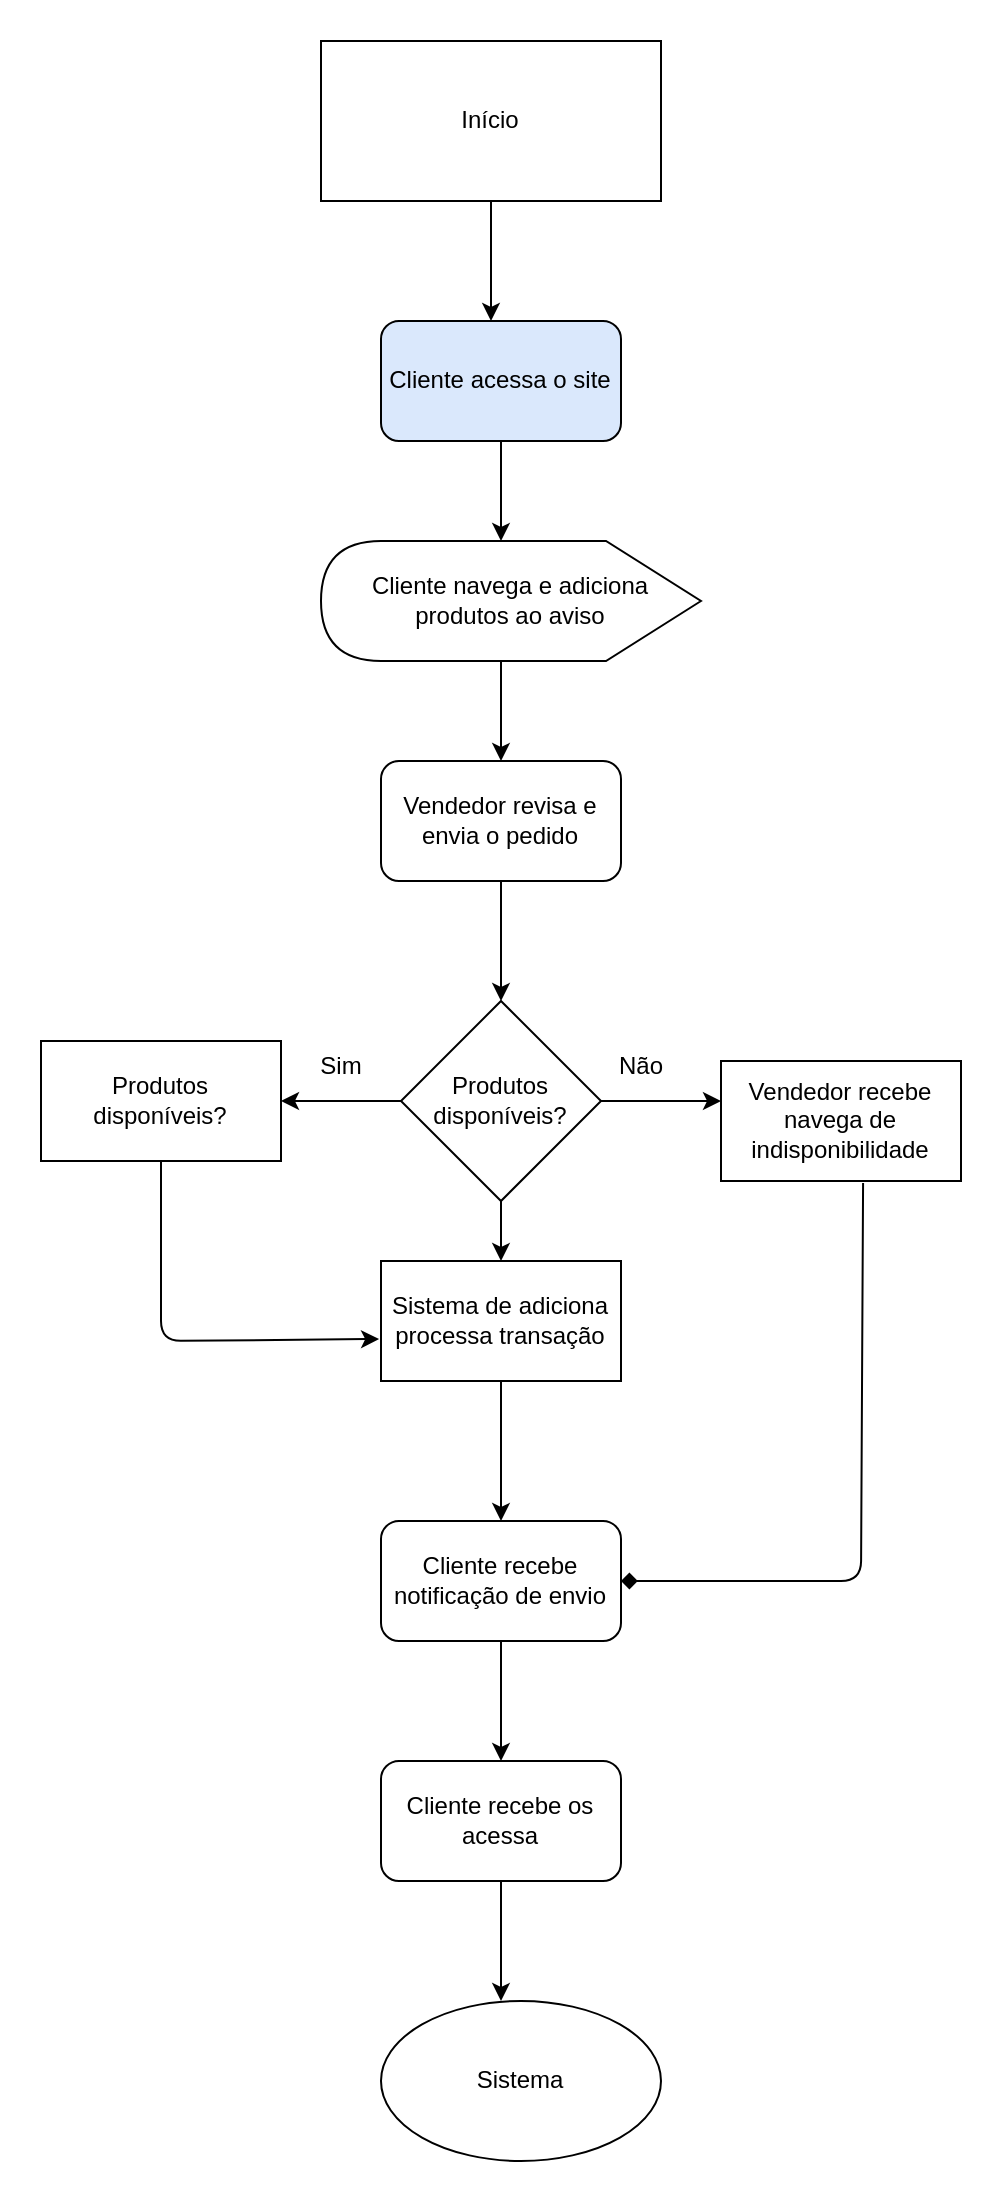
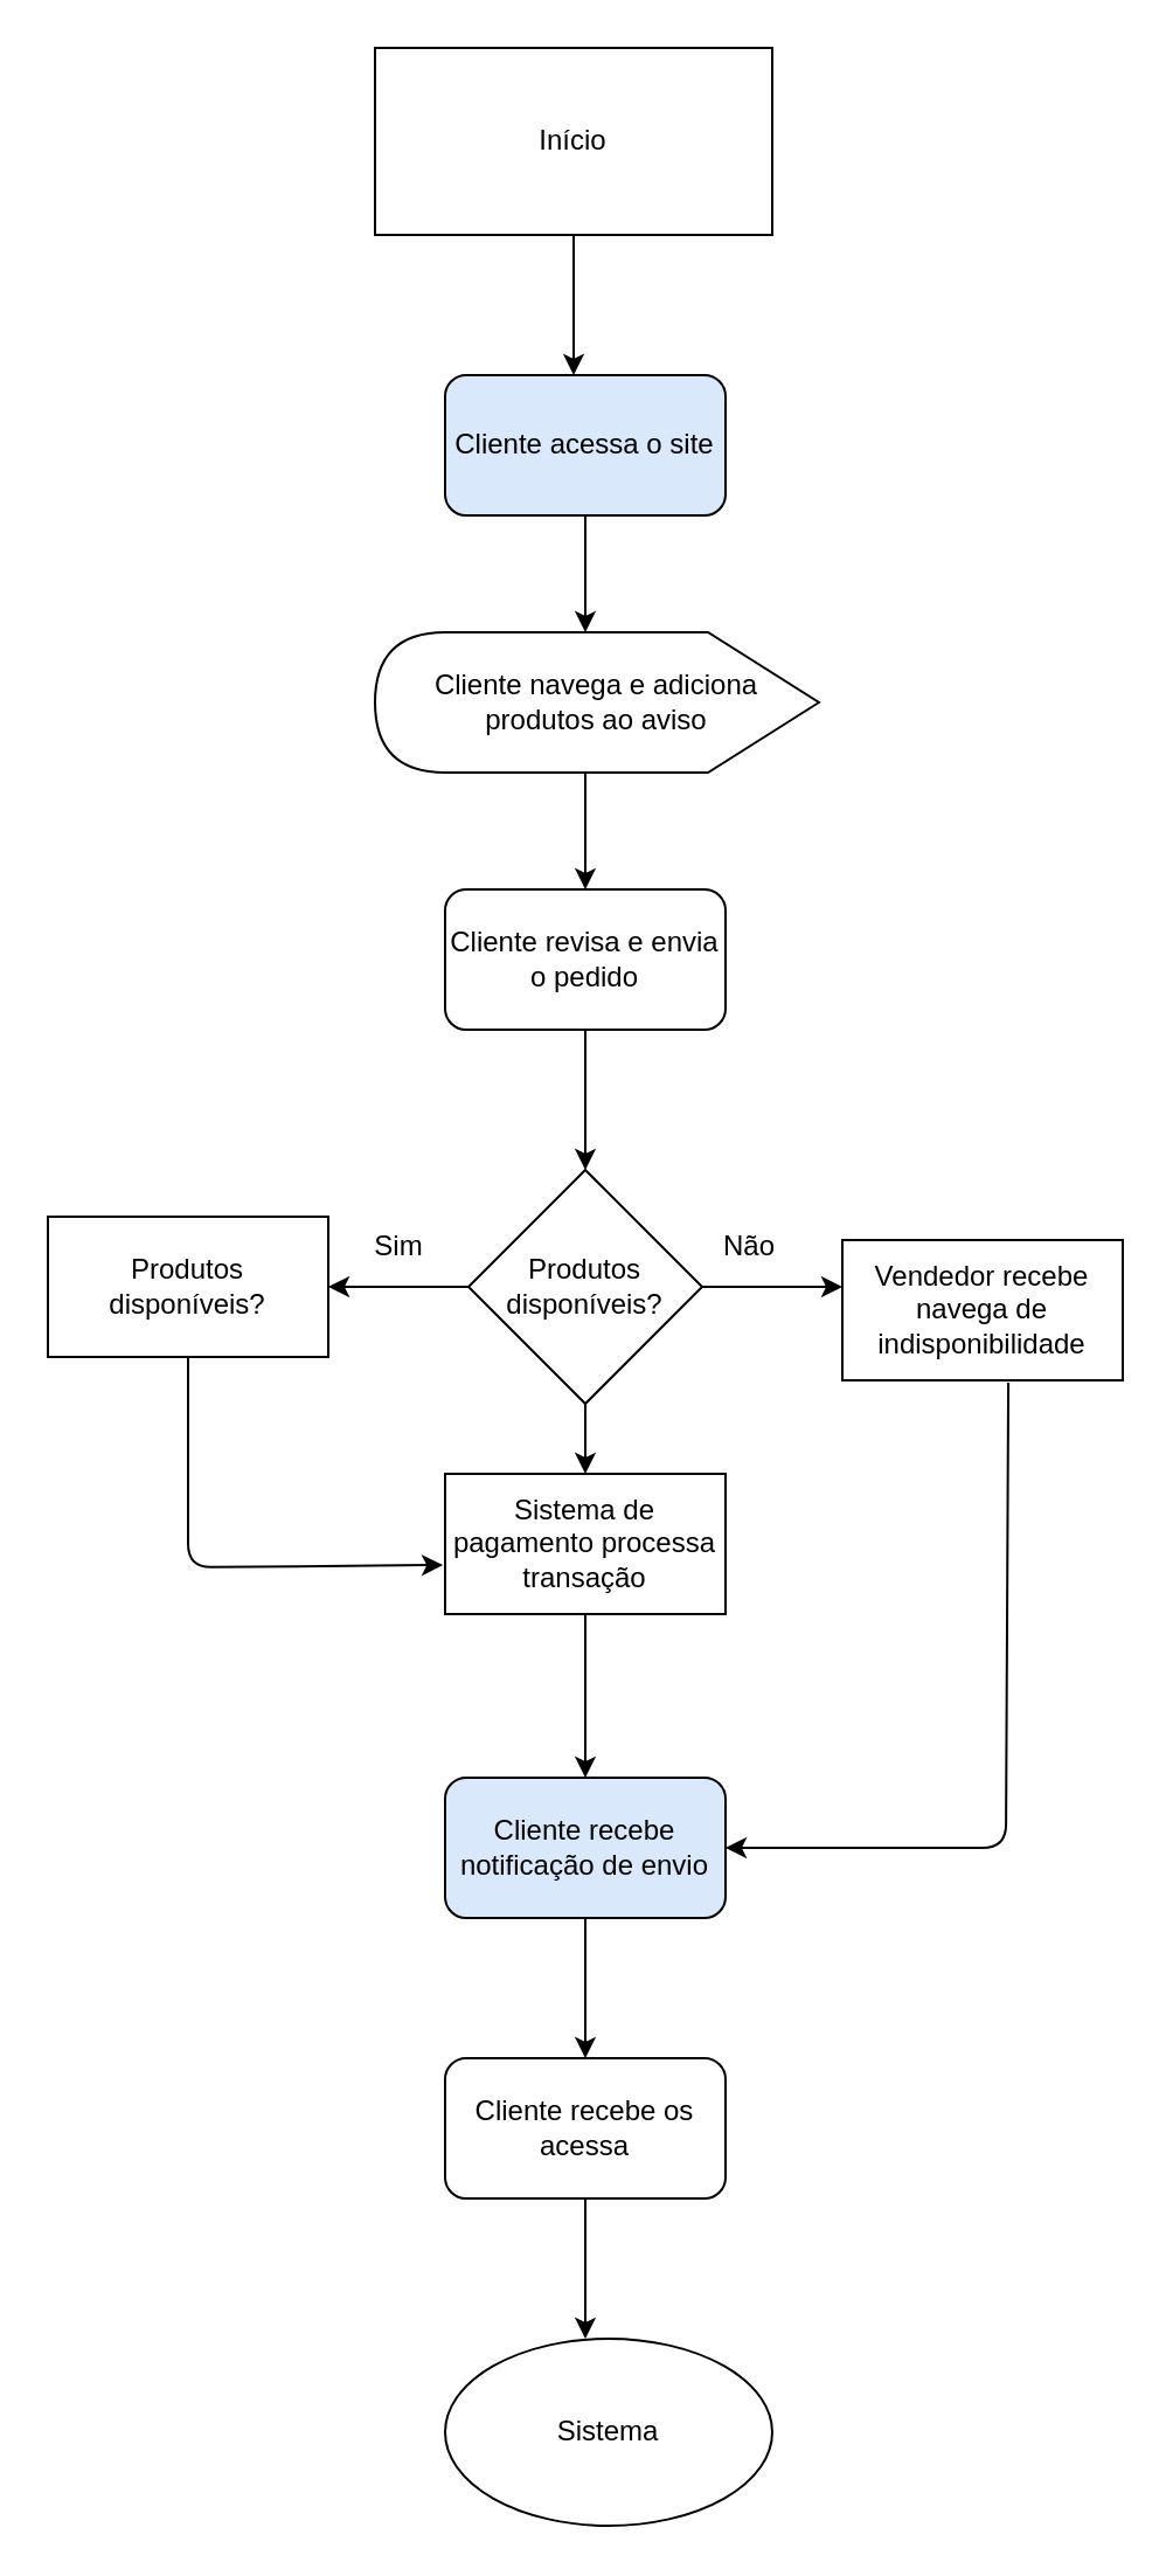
  <mxCell id="0" />
  <mxCell id="1" parent="0" />
  <mxCell id="2" style="edgeStyle=none;html=1;" edge="1" parent="1" source="3"><mxGeometry relative="1" as="geometry"><mxPoint x="245" y="160" as="targetPoint" /></mxGeometry></mxCell>
  <mxCell id="3" value="Início" style="whiteSpace=wrap;html=1;rounded=0;" vertex="1" parent="1"><mxGeometry x="160" y="20" width="170" height="80" as="geometry" /></mxCell>
  <mxCell id="4" style="edgeStyle=none;html=1;" edge="1" parent="1" source="5"><mxGeometry relative="1" as="geometry"><mxPoint x="250" y="270" as="targetPoint" /></mxGeometry></mxCell>
  <mxCell id="5" value="Cliente acessa o site" style="rounded=1;whiteSpace=wrap;html=1;fillColor=#dae8fc;" vertex="1" parent="1"><mxGeometry x="190" y="160" width="120" height="60" as="geometry" /></mxCell>
  <mxCell id="6" style="edgeStyle=none;html=1;" edge="1" parent="1"><mxGeometry relative="1" as="geometry"><mxPoint x="250" y="380" as="targetPoint" /><mxPoint x="250" y="330" as="sourcePoint" /></mxGeometry></mxCell>
  <mxCell id="7" style="edgeStyle=none;html=1;" edge="1" parent="1" source="8"><mxGeometry relative="1" as="geometry"><mxPoint x="250" y="500" as="targetPoint" /></mxGeometry></mxCell>
- <mxCell id="8" value="Vendedor revisa e envia o pedido" style="rounded=1;whiteSpace=wrap;html=1;" vertex="1" parent="1"><mxGeometry x="190" y="380" width="120" height="60" as="geometry" /></mxCell>
+ <mxCell id="8" value="Cliente revisa e envia o pedido" style="rounded=1;whiteSpace=wrap;html=1;" vertex="1" parent="1"><mxGeometry x="190" y="380" width="120" height="60" as="geometry" /></mxCell>
  <mxCell id="9" style="edgeStyle=none;html=1;" edge="1" parent="1" source="12"><mxGeometry relative="1" as="geometry"><mxPoint x="360" y="550" as="targetPoint" /></mxGeometry></mxCell>
  <mxCell id="10" style="edgeStyle=none;html=1;" edge="1" parent="1" source="12"><mxGeometry relative="1" as="geometry"><mxPoint x="140" y="550" as="targetPoint" /></mxGeometry></mxCell>
  <mxCell id="11" style="edgeStyle=none;html=1;" edge="1" parent="1" source="12"><mxGeometry relative="1" as="geometry"><mxPoint x="250" y="630" as="targetPoint" /></mxGeometry></mxCell>
  <mxCell id="12" value="Produtos disponíveis?" style="rhombus;whiteSpace=wrap;html=1;" vertex="1" parent="1"><mxGeometry x="200" y="500" width="100" height="100" as="geometry" /></mxCell>
  <mxCell id="13" value="Não" style="text;html=1;align=center;verticalAlign=middle;resizable=0;points=[];autosize=1;strokeColor=none;fillColor=none;" vertex="1" parent="1"><mxGeometry x="295" y="518" width="50" height="30" as="geometry" /></mxCell>
  <mxCell id="14" value="Sim" style="text;html=1;align=center;verticalAlign=middle;resizable=0;points=[];autosize=1;strokeColor=none;fillColor=none;" vertex="1" parent="1"><mxGeometry x="150" y="518" width="40" height="30" as="geometry" /></mxCell>
  <mxCell id="15" style="edgeStyle=none;html=1;entryX=-0.008;entryY=0.65;entryDx=0;entryDy=0;entryPerimeter=0;" edge="1" parent="1" source="16" target="20"><mxGeometry relative="1" as="geometry"><mxPoint x="140" y="670" as="targetPoint" /><Array as="points"><mxPoint x="80" y="670" /></Array></mxGeometry></mxCell>
  <mxCell id="16" value="Produtos disponíveis?" style="rounded=0;whiteSpace=wrap;html=1;" vertex="1" parent="1"><mxGeometry x="20" y="520" width="120" height="60" as="geometry" /></mxCell>
- <mxCell id="17" style="edgeStyle=none;html=1;exitX=0.592;exitY=1.017;exitDx=0;exitDy=0;exitPerimeter=0;entryX=1;entryY=0.5;entryDx=0;entryDy=0;endArrow=diamond;" edge="1" parent="1" source="18" target="22"><mxGeometry relative="1" as="geometry"><mxPoint x="320" y="670" as="targetPoint" /><Array as="points"><mxPoint x="430" y="790" /></Array></mxGeometry></mxCell>
+ <mxCell id="17" style="edgeStyle=none;html=1;exitX=0.592;exitY=1.017;exitDx=0;exitDy=0;exitPerimeter=0;entryX=1;entryY=0.5;entryDx=0;entryDy=0;" edge="1" parent="1" source="18" target="22"><mxGeometry relative="1" as="geometry"><mxPoint x="320" y="670" as="targetPoint" /><Array as="points"><mxPoint x="430" y="790" /></Array></mxGeometry></mxCell>
  <mxCell id="18" value="Vendedor recebe navega de indisponibilidade" style="rounded=0;whiteSpace=wrap;html=1;" vertex="1" parent="1"><mxGeometry x="360" y="530" width="120" height="60" as="geometry" /></mxCell>
  <mxCell id="19" style="edgeStyle=none;html=1;" edge="1" parent="1" source="20"><mxGeometry relative="1" as="geometry"><mxPoint x="250" y="760" as="targetPoint" /></mxGeometry></mxCell>
- <mxCell id="20" value="Sistema de adiciona processa transação" style="rounded=0;whiteSpace=wrap;html=1;" vertex="1" parent="1"><mxGeometry x="190" y="630" width="120" height="60" as="geometry" /></mxCell>
+ <mxCell id="20" value="Sistema de pagamento processa transação" style="rounded=0;whiteSpace=wrap;html=1;" vertex="1" parent="1"><mxGeometry x="190" y="630" width="120" height="60" as="geometry" /></mxCell>
  <mxCell id="21" style="edgeStyle=none;html=1;" edge="1" parent="1" source="22"><mxGeometry relative="1" as="geometry"><mxPoint x="250" y="880" as="targetPoint" /></mxGeometry></mxCell>
- <mxCell id="22" value="Cliente recebe notificação de envio" style="rounded=1;whiteSpace=wrap;html=1;" vertex="1" parent="1"><mxGeometry x="190" y="760" width="120" height="60" as="geometry" /></mxCell>
+ <mxCell id="22" value="Cliente recebe notificação de envio" style="rounded=1;whiteSpace=wrap;html=1;fillColor=#dae8fc;" vertex="1" parent="1"><mxGeometry x="190" y="760" width="120" height="60" as="geometry" /></mxCell>
  <mxCell id="23" style="edgeStyle=none;html=1;" edge="1" parent="1" source="24"><mxGeometry relative="1" as="geometry"><mxPoint x="250" y="1000" as="targetPoint" /></mxGeometry></mxCell>
  <mxCell id="24" value="Cliente recebe os acessa" style="rounded=1;whiteSpace=wrap;html=1;" vertex="1" parent="1"><mxGeometry x="190" y="880" width="120" height="60" as="geometry" /></mxCell>
  <mxCell id="25" value="Sistema" style="ellipse;whiteSpace=wrap;html=1;" vertex="1" parent="1"><mxGeometry x="190" y="1000" width="140" height="80" as="geometry" /></mxCell>
  <mxCell id="26" value="&lt;div&gt;&lt;br&gt;&lt;/div&gt;Cliente navega e adiciona produtos ao aviso&lt;div&gt;&lt;br&gt;&lt;/div&gt;" style="shape=display;whiteSpace=wrap;html=1;direction=west;" vertex="1" parent="1"><mxGeometry x="160" y="270" width="190" height="60" as="geometry" /></mxCell>
